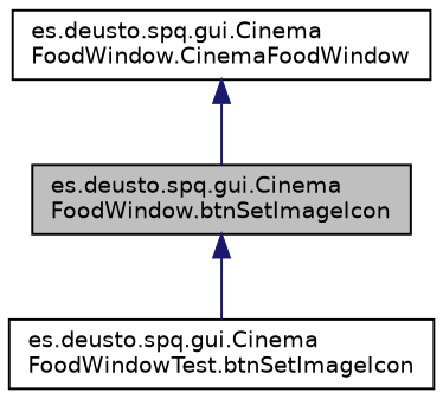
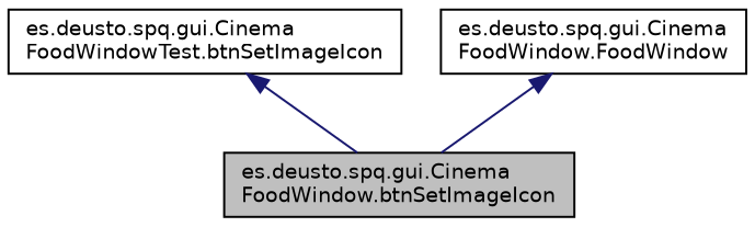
  digraph {
    rankdir=TB
    node [color=black fillcolor=white fontname=Helvetica fontsize=10 shape=record style=filled]
    edge [color=midnightblue dir=back fontname=Helvetica fontsize=10 labelfontname=Helvetica labelfontsize=10 style=solid]
    n1 [fillcolor=grey75 fontcolor=black height=0.2 label="es.deusto.spq.gui.Cinema\lFoodWindow.btnSetImageIcon" width=0.4]
    n2 [height=0.2 label="es.deusto.spq.gui.Cinema\lFoodWindowTest.btnSetImageIcon" width=0.4]
-   n3 [height=0.2 label="es.deusto.spq.gui.Cinema\lFoodWindow.CinemaFoodWindow" width=0.4]
-   n1 -> n2
+   n3 [height=0.2 label="es.deusto.spq.gui.Cinema\lFoodWindow.FoodWindow" width=0.4]
+   n2 -> n1
    n3 -> n1
  }
